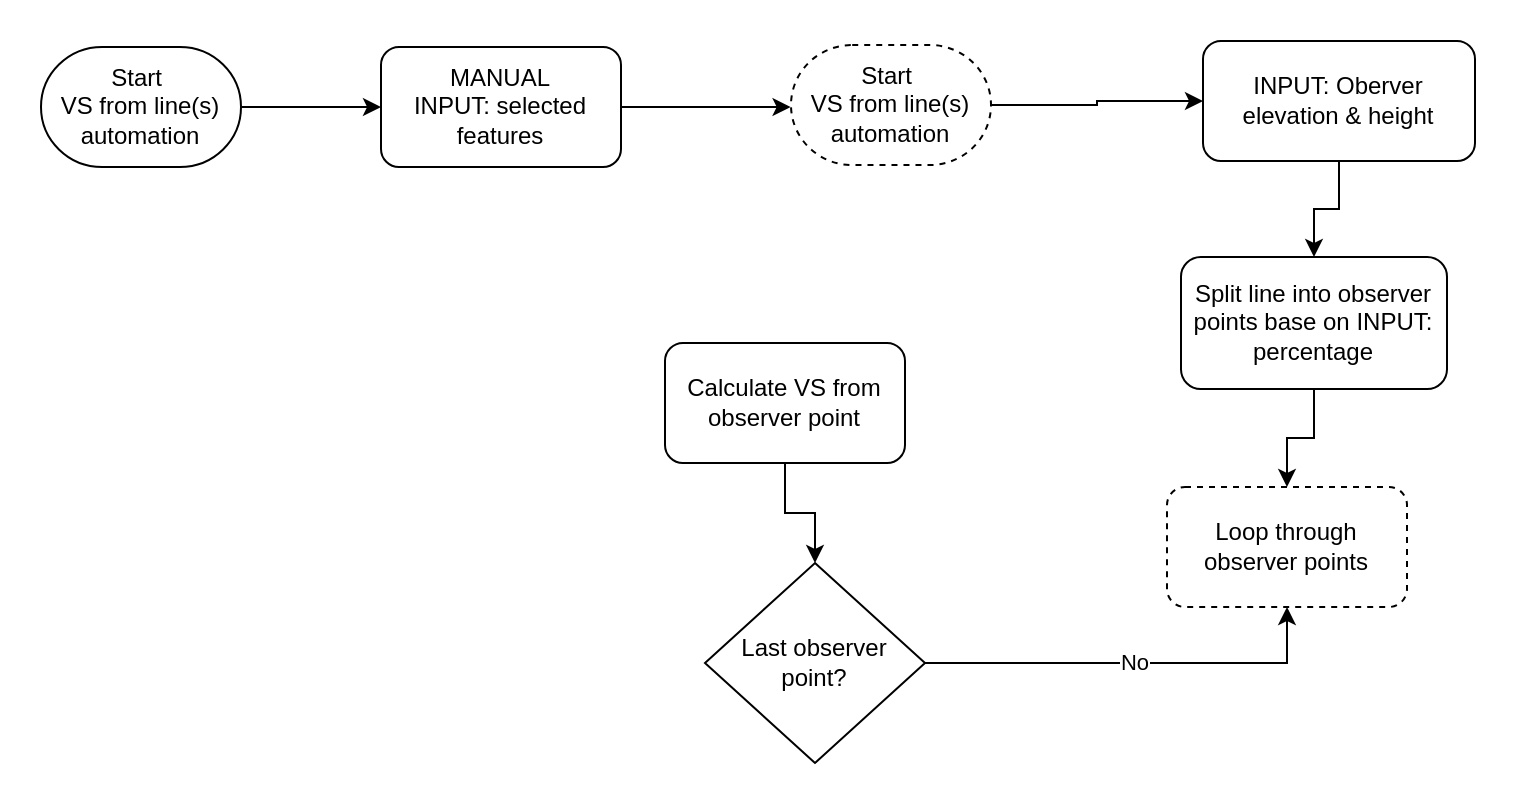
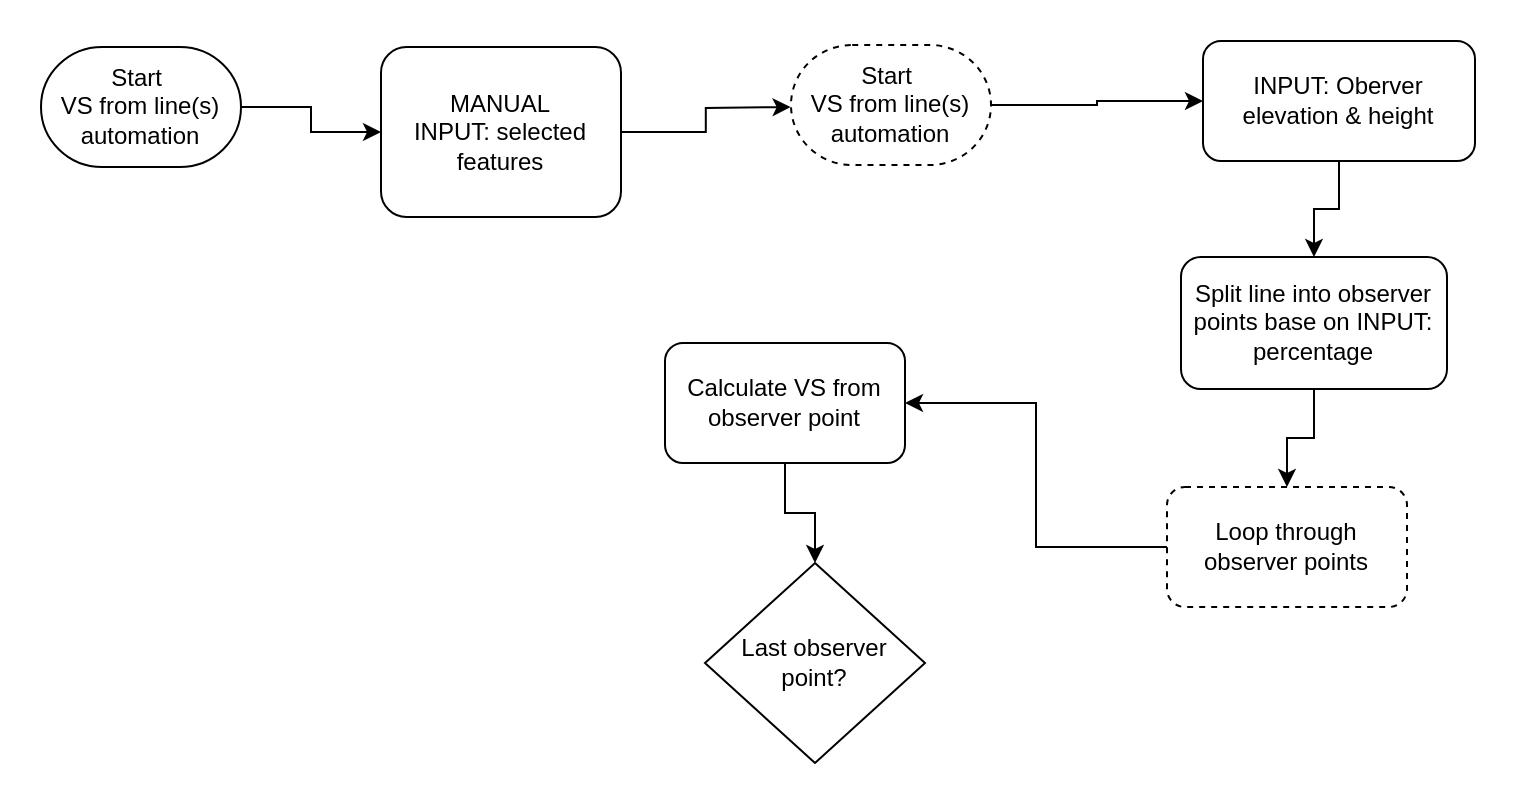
  <mxCell id="0" />
  <mxCell id="1" parent="0" />
  <mxCell id="2" style="edgeStyle=orthogonalEdgeStyle;rounded=0;orthogonalLoop=1;jettySize=auto;html=1;entryX=0;entryY=0.5;entryDx=0;entryDy=0;" parent="1" source="3" target="5" edge="1"><mxGeometry relative="1" as="geometry" /></mxCell>
  <mxCell id="3" value="Start&amp;nbsp;&lt;div&gt;VS from line(s) automation&lt;/div&gt;" style="strokeWidth=1;html=1;shape=mxgraph.flowchart.terminator;whiteSpace=wrap;" parent="1" vertex="1"><mxGeometry x="20" y="23" width="100" height="60" as="geometry" /></mxCell>
  <mxCell id="4" style="edgeStyle=orthogonalEdgeStyle;rounded=0;orthogonalLoop=1;jettySize=auto;html=1;" edge="1" parent="1" source="5"><mxGeometry relative="1" as="geometry"><mxPoint x="394.8" y="53" as="targetPoint" /></mxGeometry></mxCell>
- <mxCell id="5" value="MANUAL&lt;div&gt;INPUT: selected features&lt;/div&gt;" style="rounded=1;whiteSpace=wrap;html=1;" parent="1" vertex="1"><mxGeometry x="190" y="23" width="120" height="60" as="geometry" /></mxCell>
+ <mxCell id="5" value="MANUAL&lt;div&gt;INPUT: selected features&lt;/div&gt;" style="rounded=1;whiteSpace=wrap;html=1;" parent="1" vertex="1"><mxGeometry x="190" y="23" width="120" height="85" as="geometry" /></mxCell>
  <mxCell id="6" style="edgeStyle=orthogonalEdgeStyle;rounded=0;orthogonalLoop=1;jettySize=auto;html=1;entryX=0.5;entryY=0;entryDx=0;entryDy=0;" parent="1" source="7" target="13" edge="1"><mxGeometry relative="1" as="geometry" /></mxCell>
  <mxCell id="7" value="Split line into observer points base on INPUT: percentage" style="rounded=1;whiteSpace=wrap;html=1;" parent="1" vertex="1"><mxGeometry x="590" y="128" width="133" height="66" as="geometry" /></mxCell>
  <mxCell id="8" style="edgeStyle=orthogonalEdgeStyle;rounded=0;orthogonalLoop=1;jettySize=auto;html=1;entryX=0.5;entryY=0;entryDx=0;entryDy=0;" parent="1" source="9" target="11" edge="1"><mxGeometry relative="1" as="geometry" /></mxCell>
  <mxCell id="9" value="Calculate VS from observer point" style="rounded=1;whiteSpace=wrap;html=1;" parent="1" vertex="1"><mxGeometry x="332" y="171" width="120" height="60" as="geometry" /></mxCell>
- <mxCell id="10" value="No" style="edgeStyle=orthogonalEdgeStyle;rounded=0;orthogonalLoop=1;jettySize=auto;html=1;entryX=0.5;entryY=1;entryDx=0;entryDy=0;" parent="1" source="11" target="13" edge="1"><mxGeometry relative="1" as="geometry" /></mxCell>
  <mxCell id="11" value="Last observer point?" style="rhombus;whiteSpace=wrap;html=1;" parent="1" vertex="1"><mxGeometry x="352" y="281" width="110" height="100" as="geometry" /></mxCell>
+ <mxCell id="12" style="edgeStyle=orthogonalEdgeStyle;rounded=0;orthogonalLoop=1;jettySize=auto;html=1;entryX=1;entryY=0.5;entryDx=0;entryDy=0;" parent="1" source="13" target="9" edge="1"><mxGeometry relative="1" as="geometry" /></mxCell>
  <mxCell id="13" value="Loop through observer points" style="rounded=1;whiteSpace=wrap;html=1;dashed=1;" parent="1" vertex="1"><mxGeometry x="583" y="243" width="120" height="60" as="geometry" /></mxCell>
  <mxCell id="14" style="edgeStyle=orthogonalEdgeStyle;rounded=0;orthogonalLoop=1;jettySize=auto;html=1;entryX=0;entryY=0.5;entryDx=0;entryDy=0;" edge="1" parent="1" source="15" target="17"><mxGeometry relative="1" as="geometry" /></mxCell>
  <mxCell id="15" value="Start&amp;nbsp;&lt;div&gt;VS from line(s) automation&lt;/div&gt;" style="strokeWidth=1;html=1;shape=mxgraph.flowchart.terminator;whiteSpace=wrap;dashed=1;" vertex="1" parent="1"><mxGeometry x="395" y="22" width="100" height="60" as="geometry" /></mxCell>
  <mxCell id="16" style="edgeStyle=orthogonalEdgeStyle;rounded=0;orthogonalLoop=1;jettySize=auto;html=1;entryX=0.5;entryY=0;entryDx=0;entryDy=0;" edge="1" parent="1" source="17" target="7"><mxGeometry relative="1" as="geometry" /></mxCell>
  <mxCell id="17" value="&lt;div&gt;INPUT: Oberver elevation &amp;amp; height&lt;/div&gt;" style="rounded=1;whiteSpace=wrap;html=1;" vertex="1" parent="1"><mxGeometry x="601" y="20" width="136" height="60" as="geometry" /></mxCell>
